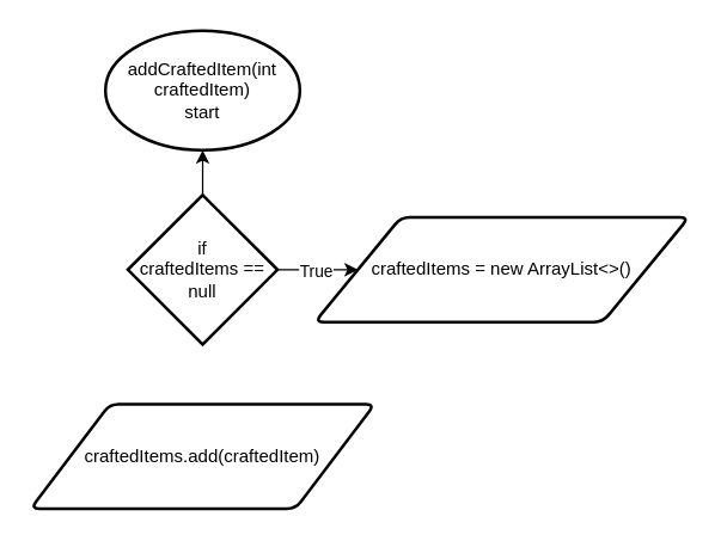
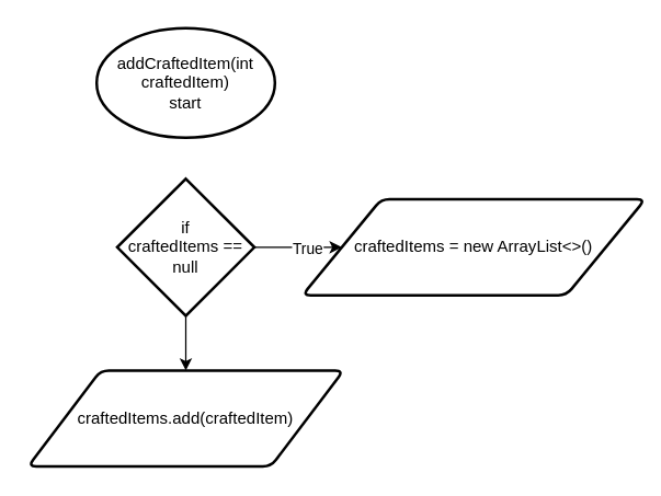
  <mxCell id="0" />
  <mxCell id="1" parent="0" />
  <mxCell id="2" value="addCraftedItem(int craftedItem)&lt;br&gt;start" style="strokeWidth=2;html=1;shape=mxgraph.flowchart.start_1;whiteSpace=wrap;" vertex="1" parent="1"><mxGeometry x="70" y="20" width="130" height="80" as="geometry" /></mxCell>
  <mxCell id="3" value="" style="edgeStyle=orthogonalEdgeStyle;rounded=0;orthogonalLoop=1;jettySize=auto;html=1;" edge="1" parent="1" source="6" target="7"><mxGeometry relative="1" as="geometry" /></mxCell>
  <mxCell id="4" value="True" style="edgeLabel;html=1;align=center;verticalAlign=middle;resizable=0;points=[];" connectable="0" vertex="1" parent="3"><mxGeometry x="0.337" y="-3" relative="1" as="geometry"><mxPoint x="-1" y="-3" as="offset" /></mxGeometry></mxCell>
- <mxCell id="5" value="" style="edgeStyle=orthogonalEdgeStyle;rounded=0;orthogonalLoop=1;jettySize=auto;html=1;" edge="1" parent="1" source="6" target="2"><mxGeometry relative="1" as="geometry" /></mxCell>
+ <mxCell id="5" value="" style="edgeStyle=orthogonalEdgeStyle;rounded=0;orthogonalLoop=1;jettySize=auto;html=1;" edge="1" parent="1" source="6" target="8"><mxGeometry relative="1" as="geometry" /></mxCell>
  <mxCell id="6" value="if&lt;br&gt;craftedItems == null" style="strokeWidth=2;html=1;shape=mxgraph.flowchart.decision;whiteSpace=wrap;" vertex="1" parent="1"><mxGeometry x="85" y="130" width="100" height="100" as="geometry" /></mxCell>
- <mxCell id="7" value="craftedItems = new ArrayList&amp;lt;&amp;gt;()" style="shape=parallelogram;html=1;strokeWidth=2;perimeter=parallelogramPerimeter;whiteSpace=wrap;rounded=1;arcSize=12;size=0.23;" vertex="1" parent="1"><mxGeometry x="210" y="145" width="250" height="70" as="geometry" /></mxCell>
+ <mxCell id="7" value="craftedItems = new ArrayList&amp;lt;&amp;gt;()" style="shape=parallelogram;html=1;strokeWidth=2;perimeter=parallelogramPerimeter;whiteSpace=wrap;rounded=1;arcSize=12;size=0.23;" vertex="1" parent="1"><mxGeometry x="220" y="145" width="250" height="70" as="geometry" /></mxCell>
  <mxCell id="8" value="craftedItems.add(craftedItem)" style="shape=parallelogram;html=1;strokeWidth=2;perimeter=parallelogramPerimeter;whiteSpace=wrap;rounded=1;arcSize=12;size=0.23;" vertex="1" parent="1"><mxGeometry x="20" y="270" width="230" height="70" as="geometry" /></mxCell>
